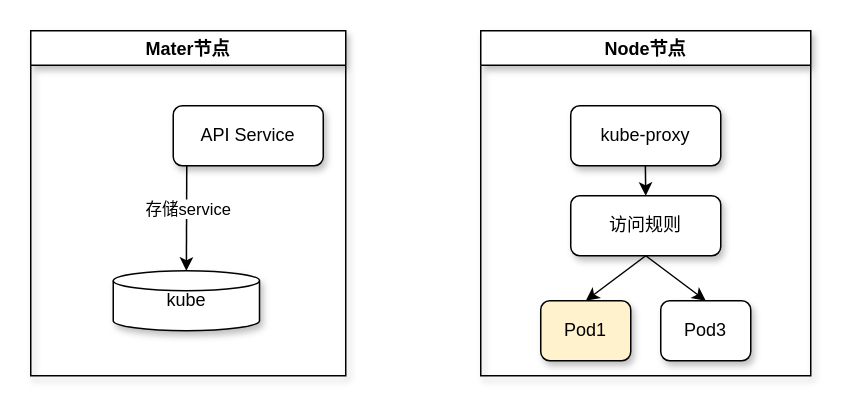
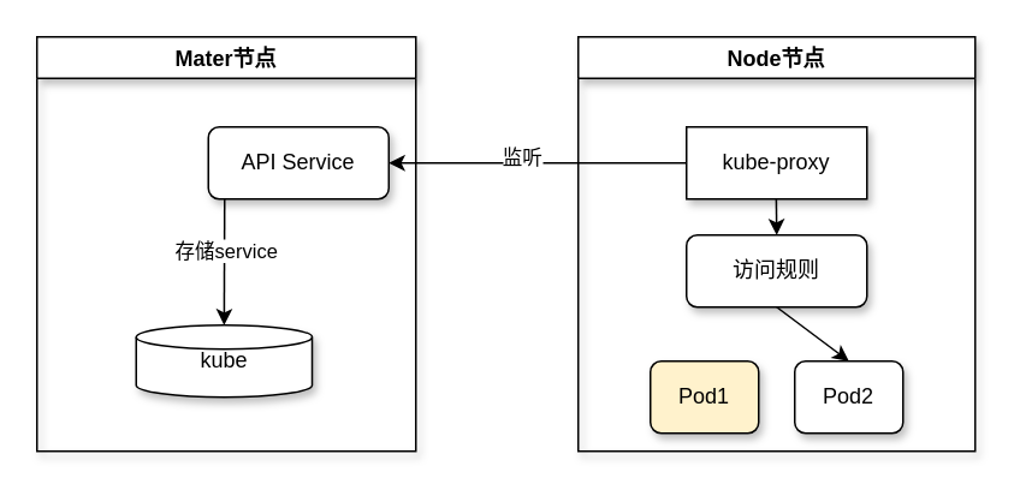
  <mxCell id="0" />
  <mxCell id="1" parent="0" />
  <mxCell id="2" value="Mater节点" style="swimlane;shadow=1;sketch=0;" vertex="1" parent="1"><mxGeometry x="20" y="20" width="210" height="230" as="geometry" /></mxCell>
  <mxCell id="3" value="API Service" style="rounded=1;whiteSpace=wrap;html=1;shadow=1;sketch=0;" vertex="1" parent="2"><mxGeometry x="95" y="50" width="100" height="40" as="geometry" /></mxCell>
  <mxCell id="4" value="kube" style="strokeWidth=1;html=1;shape=mxgraph.flowchart.database;whiteSpace=wrap;fillColor=default;shadow=1;sketch=0;" vertex="1" parent="2"><mxGeometry x="55" y="160" width="97.5" height="40" as="geometry" /></mxCell>
  <mxCell id="5" value="" style="endArrow=classic;html=1;rounded=0;entryX=0.5;entryY=0;entryDx=0;entryDy=0;entryPerimeter=0;" edge="1" parent="2" target="4"><mxGeometry width="50" height="50" relative="1" as="geometry"><mxPoint x="104" y="90" as="sourcePoint" /><mxPoint x="200" y="290" as="targetPoint" /></mxGeometry></mxCell>
  <mxCell id="6" value="存储service" style="edgeLabel;html=1;align=center;verticalAlign=middle;resizable=0;points=[];" vertex="1" connectable="0" parent="5"><mxGeometry x="-0.2" y="1" relative="1" as="geometry"><mxPoint as="offset" /></mxGeometry></mxCell>
  <mxCell id="7" value="Node节点" style="swimlane;shadow=1;sketch=0;" vertex="1" parent="1"><mxGeometry x="320" y="20" width="220" height="230" as="geometry" /></mxCell>
- <mxCell id="8" value="kube-proxy" style="rounded=1;whiteSpace=wrap;html=1;shadow=1;sketch=0;" vertex="1" parent="7"><mxGeometry x="60" y="50" width="100" height="40" as="geometry" /></mxCell>
+ <mxCell id="8" value="kube-proxy" style="whiteSpace=wrap;html=1;shadow=1;sketch=0;rounded=0;" vertex="1" parent="7"><mxGeometry x="60" y="50" width="100" height="40" as="geometry" /></mxCell>
  <mxCell id="9" value="访问规则" style="rounded=1;whiteSpace=wrap;html=1;shadow=1;sketch=0;" vertex="1" parent="7"><mxGeometry x="60" y="110" width="100" height="40" as="geometry" /></mxCell>
  <mxCell id="10" value="Pod1" style="rounded=1;whiteSpace=wrap;html=1;shadow=1;sketch=0;fillColor=#fff2cc;" vertex="1" parent="7"><mxGeometry x="40" y="180" width="60" height="40" as="geometry" /></mxCell>
- <mxCell id="11" value="Pod3" style="rounded=1;whiteSpace=wrap;html=1;shadow=1;sketch=0;" vertex="1" parent="7"><mxGeometry x="120" y="180" width="60" height="40" as="geometry" /></mxCell>
+ <mxCell id="11" value="Pod2" style="rounded=1;whiteSpace=wrap;html=1;shadow=1;sketch=0;" vertex="1" parent="7"><mxGeometry x="120" y="180" width="60" height="40" as="geometry" /></mxCell>
  <mxCell id="12" value="" style="endArrow=classic;html=1;rounded=0;" edge="1" parent="7"><mxGeometry width="50" height="50" relative="1" as="geometry"><mxPoint x="109.75" y="90" as="sourcePoint" /><mxPoint x="110" y="110" as="targetPoint" /></mxGeometry></mxCell>
- <mxCell id="13" value="" style="endArrow=classic;html=1;rounded=0;entryX=0.5;entryY=0;entryDx=0;entryDy=0;exitX=0.5;exitY=1;exitDx=0;exitDy=0;" edge="1" parent="7" source="9" target="10"><mxGeometry width="50" height="50" relative="1" as="geometry"><mxPoint x="119.75" y="100" as="sourcePoint" /><mxPoint x="120" y="120" as="targetPoint" /></mxGeometry></mxCell>
  <mxCell id="14" value="" style="endArrow=classic;html=1;rounded=0;entryX=0.5;entryY=0;entryDx=0;entryDy=0;" edge="1" parent="1" target="11"><mxGeometry width="50" height="50" relative="1" as="geometry"><mxPoint x="430" y="170" as="sourcePoint" /><mxPoint x="400" y="210" as="targetPoint" /></mxGeometry></mxCell>
+ <mxCell id="15" value="" style="endArrow=classic;html=1;rounded=0;entryX=1;entryY=0.5;entryDx=0;entryDy=0;exitX=0;exitY=0.5;exitDx=0;exitDy=0;" edge="1" parent="1" source="8" target="3"><mxGeometry width="50" height="50" relative="1" as="geometry"><mxPoint x="250" y="160" as="sourcePoint" /><mxPoint x="300" y="110" as="targetPoint" /></mxGeometry></mxCell>
+ <mxCell id="16" value="监听" style="edgeLabel;html=1;align=center;verticalAlign=middle;resizable=0;points=[];" vertex="1" connectable="0" parent="15"><mxGeometry x="0.112" y="-4" relative="1" as="geometry"><mxPoint as="offset" /></mxGeometry></mxCell>
